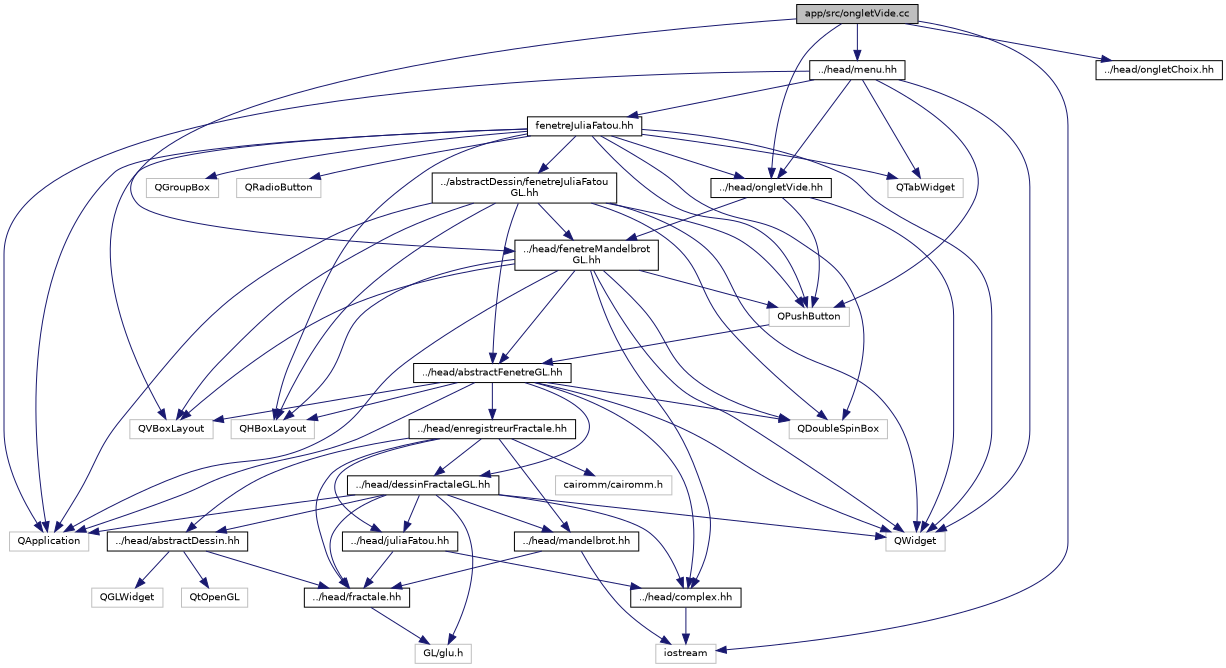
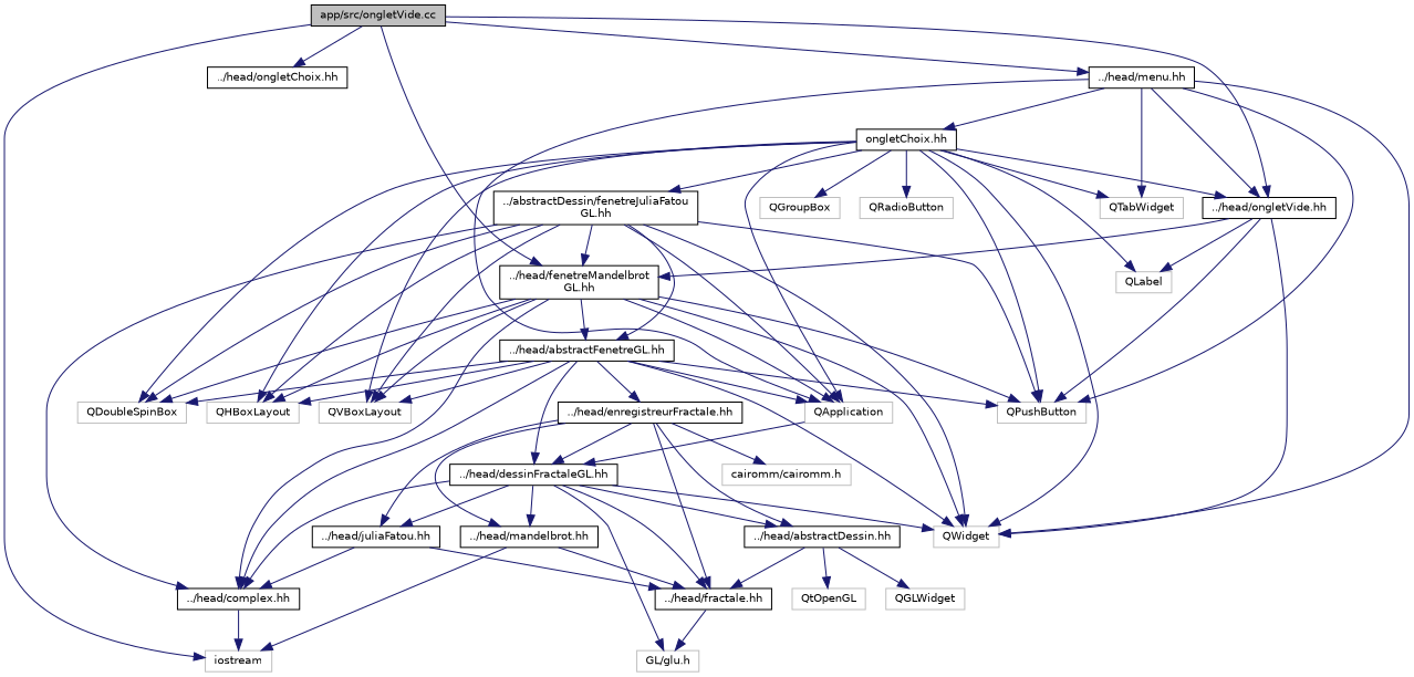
  digraph {
    node [color=black fillcolor=white fontname=Helvetica fontsize=10 shape=record style=filled]
    edge [color=midnightblue fontname=Helvetica fontsize=10 labelfontname=Helvetica labelfontsize=10 style=solid]
    n1 [fillcolor=grey75 fontcolor=black height=0.2 label="app/src/ongletVide.cc" width=0.4]
    n2 [color=grey75 height=0.2 label=iostream width=0.4]
    n3 [height=0.2 label="../head/ongletChoix.hh" width=0.4]
    n4 [height=0.2 label="../head/ongletVide.hh" width=0.4]
    n5 [height=0.2 label="../head/fenetreMandelbrot\lGL.hh" width=0.4]
    n6 [height=0.2 label="../head/menu.hh" width=0.4]
    n7 [color=grey75 height=0.2 label=QWidget width=0.4]
    n8 [color=grey75 height=0.2 label=QPushButton width=0.4]
+   n9 [color=grey75 height=0.2 label=QLabel width=0.4]
    n10 [height=0.2 label="../head/abstractFenetreGL.hh" width=0.4]
    n11 [height=0.2 label="../head/complex.hh" width=0.4]
    n12 [color=grey75 height=0.2 label=QApplication width=0.4]
    n13 [color=grey75 height=0.2 label=QHBoxLayout width=0.4]
    n14 [color=grey75 height=0.2 label=QVBoxLayout width=0.4]
    n15 [color=grey75 height=0.2 label=QDoubleSpinBox width=0.4]
-   n16 [height=0.2 label="fenetreJuliaFatou.hh" width=0.4]
+   n16 [height=0.2 label="ongletChoix.hh" width=0.4]
    n17 [color=grey75 height=0.2 label=QTabWidget width=0.4]
    n18 [height=0.2 label="../head/enregistreurFractale.hh" width=0.4]
    n19 [height=0.2 label="../head/dessinFractaleGL.hh" width=0.4]
    n20 [height=0.2 label="../head/fractale.hh" width=0.4]
    n21 [height=0.2 label="../head/mandelbrot.hh" width=0.4]
    n22 [height=0.2 label="../head/juliaFatou.hh" width=0.4]
    n23 [height=0.2 label="../head/abstractDessin.hh" width=0.4]
    n24 [color=grey75 height=0.2 label="cairomm/cairomm.h" width=0.4]
    n25 [color=grey75 height=0.2 label="GL/glu.h" width=0.4]
    n26 [color=grey75 height=0.2 label=QtOpenGL width=0.4]
    n27 [color=grey75 height=0.2 label=QGLWidget width=0.4]
    n28 [height=0.2 label="../abstractDessin/fenetreJuliaFatou\lGL.hh" width=0.4]
    n29 [color=grey75 height=0.2 label=QGroupBox width=0.4]
    n30 [color=grey75 height=0.2 label=QRadioButton width=0.4]
    n1 -> n2
    n1 -> n3
    n1 -> n4
    n1 -> n5
    n1 -> n6
    n4 -> n5
    n4 -> n7
    n4 -> n8
+   n4 -> n9
    n5 -> n7
    n5 -> n8
    n5 -> n10
    n5 -> n11
    n5 -> n12
    n5 -> n13
    n5 -> n14
    n5 -> n15
    n6 -> n4
    n6 -> n7
    n6 -> n8
    n6 -> n12
    n6 -> n16
    n6 -> n17
    n10 -> n7
-   n8 -> n10
+   n10 -> n8
    n10 -> n11
    n10 -> n12
    n10 -> n13
    n10 -> n14
    n10 -> n15
    n10 -> n18
    n10 -> n19
    n11 -> n2
    n16 -> n4
    n16 -> n7
    n16 -> n8
+   n16 -> n9
    n16 -> n12
    n16 -> n13
    n16 -> n14
    n16 -> n15
    n16 -> n17
    n16 -> n28
    n16 -> n29
    n16 -> n30
    n18 -> n19
    n18 -> n20
    n18 -> n21
    n18 -> n22
    n18 -> n23
    n18 -> n24
    n19 -> n7
    n19 -> n11
-   n19 -> n12
+   n12 -> n19
    n19 -> n20
    n19 -> n21
    n19 -> n22
    n19 -> n23
    n19 -> n25
    n20 -> n25
    n21 -> n2
    n21 -> n20
    n22 -> n11
    n22 -> n20
    n23 -> n20
    n23 -> n26
    n23 -> n27
    n28 -> n5
    n28 -> n7
    n28 -> n8
    n28 -> n10
+   n28 -> n11
    n28 -> n12
    n28 -> n13
    n28 -> n14
    n28 -> n15
  }
